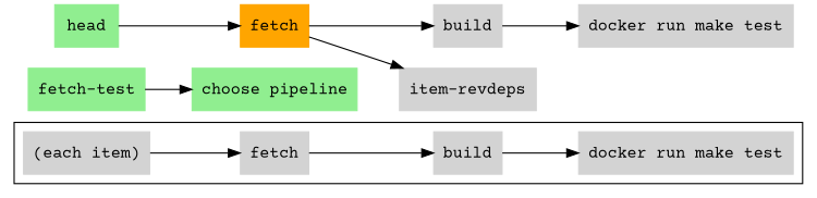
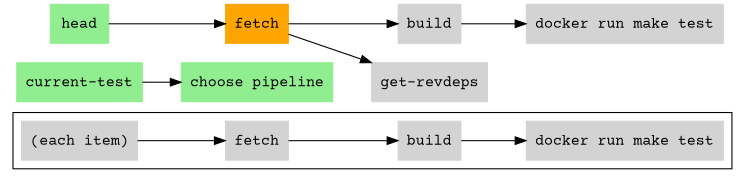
  digraph {
    fontname="Courier Prime"
    rankdir=LR
    node [color="#d3d3d3" fillcolor="#d3d3d3" fontname="Courier Prime" shape=box style=filled]
    edge [fontname="Courier Prime"]
    n1 [label="(each item)"]
    n2 [label=fetch]
    n3 [label=build]
    n4 [label="docker run make test"]
-   n5 [color="#90ee90" fillcolor="#90ee90" label="fetch-test"]
+   n5 [color="#90ee90" fillcolor="#90ee90" label="current-test"]
    n6 [color="#90ee90" fillcolor="#90ee90" label="choose pipeline"]
    n7 [color="#90ee90" fillcolor="#90ee90" label=head]
    n8 [color="#ffa500" fillcolor="#ffa500" label=fetch]
    n9 [label=build]
-   n10 [label="item-revdeps"]
+   n10 [label="get-revdeps"]
    n11 [label="docker run make test"]
    subgraph cluster_1 {
      n1
      n2
      n3
      n4
    }
    n1 -> n2
    n2 -> n3
    n3 -> n4
    n5 -> n6
    n7 -> n8
    n8 -> n9
    n8 -> n10
    n9 -> n11
  }
